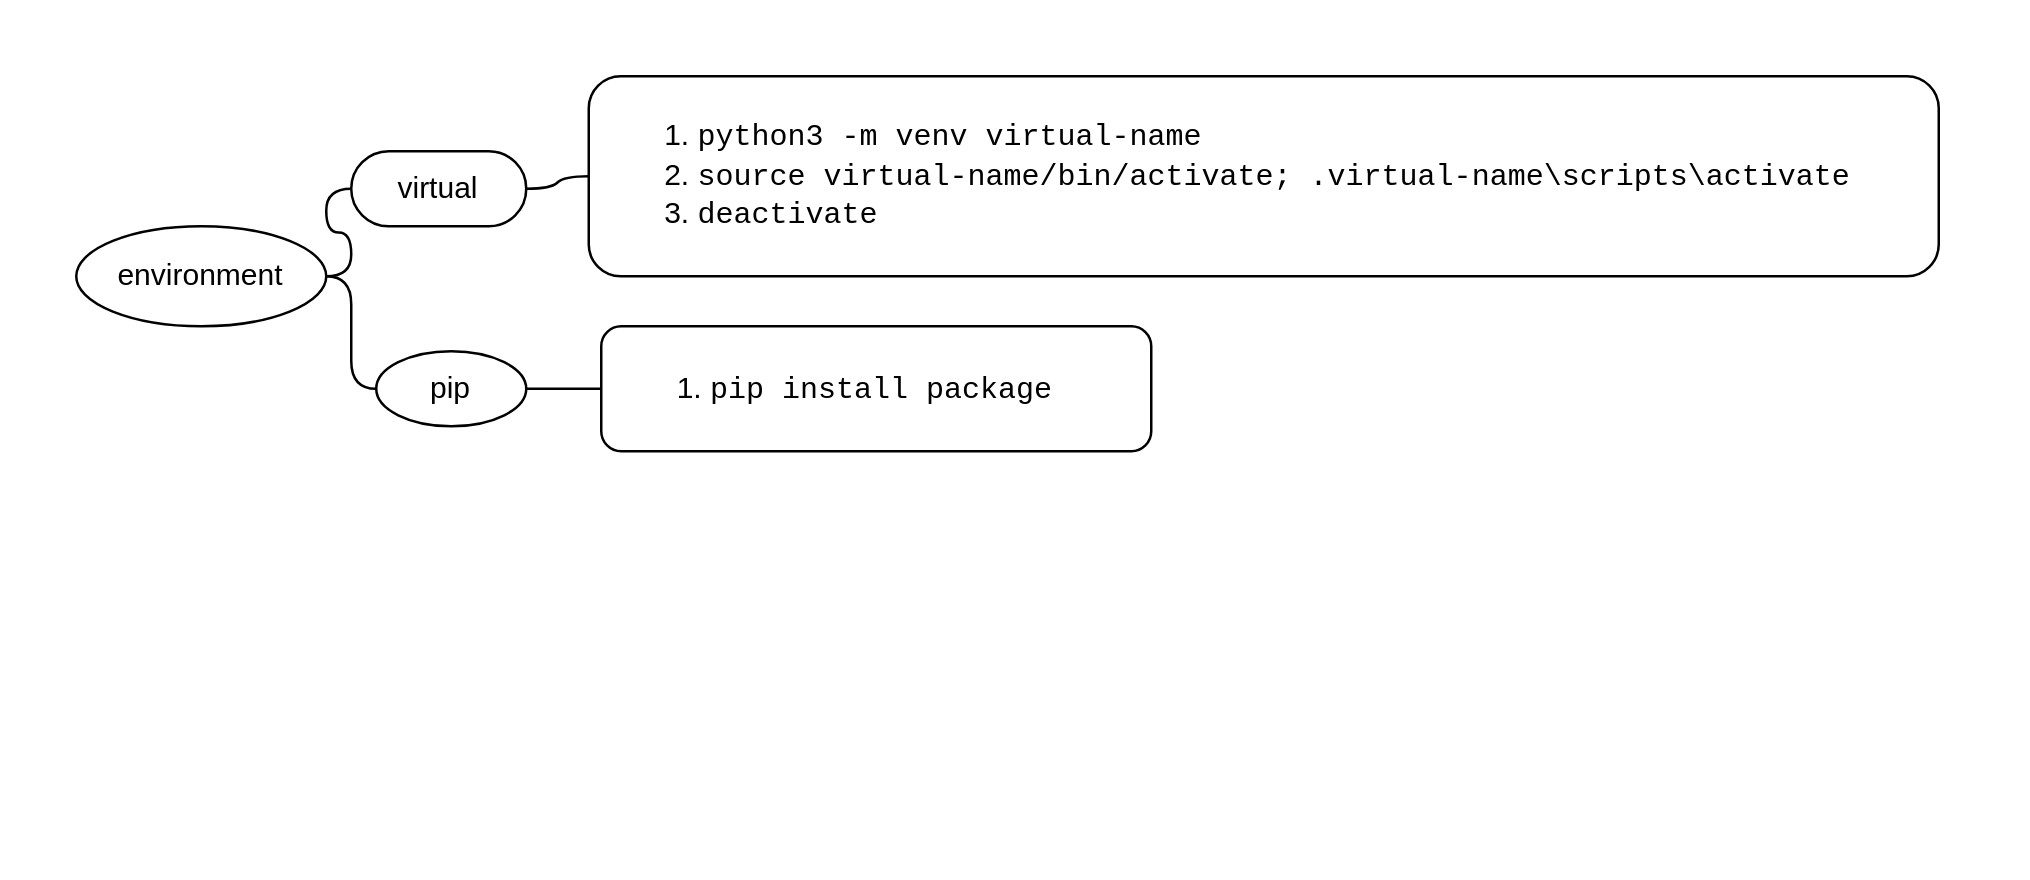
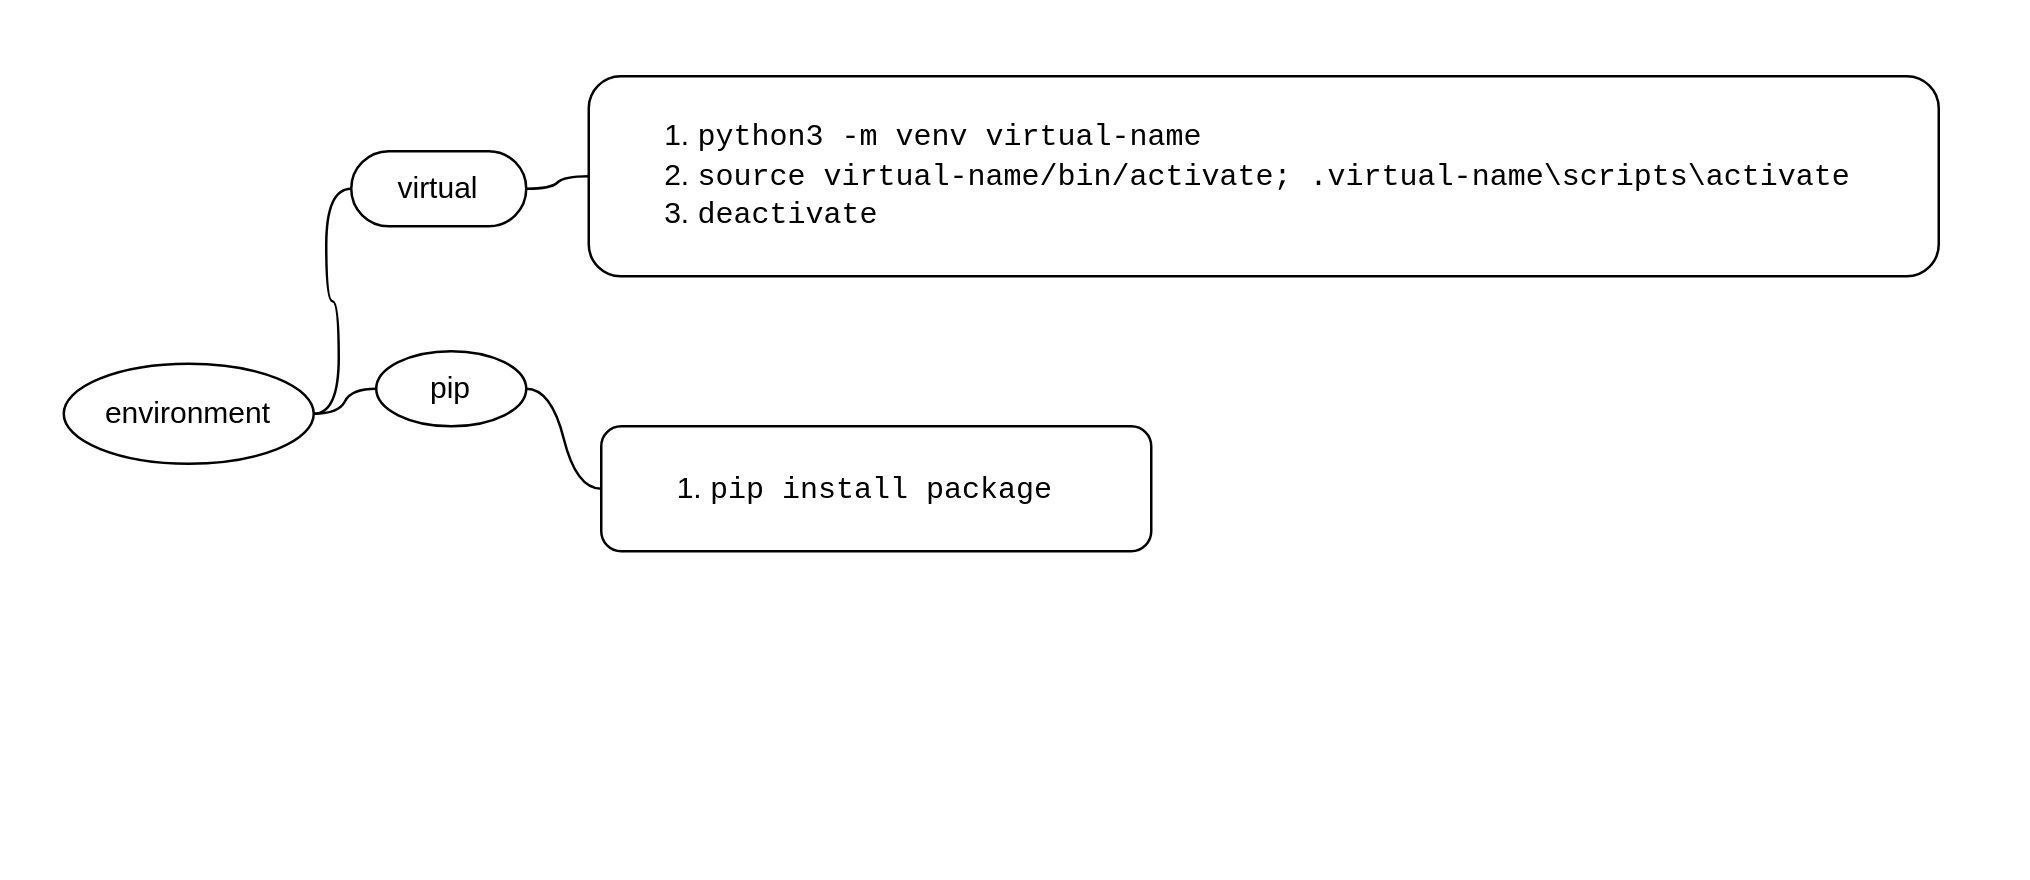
  <mxCell id="0" />
  <mxCell id="1" parent="0" />
  <mxCell id="2" value="" style="swimlane;html=1;startSize=20;horizontal=1;containerType=tree;fillColor=none;strokeColor=none;" parent="1" vertex="1"><mxGeometry x="20" y="20" width="770" height="310" as="geometry" /></mxCell>
  <mxCell id="3" value="" style="edgeStyle=entityRelationEdgeStyle;startArrow=none;endArrow=none;segment=10;curved=1;" parent="2" source="4" target="5" edge="1"><mxGeometry relative="1" as="geometry" /></mxCell>
- <mxCell id="4" value="environment" style="ellipse;whiteSpace=wrap;html=1;align=center;treeFolding=1;treeMoving=1;newEdgeStyle={&quot;edgeStyle&quot;:&quot;entityRelationEdgeStyle&quot;,&quot;startArrow&quot;:&quot;none&quot;,&quot;endArrow&quot;:&quot;none&quot;,&quot;segment&quot;:10,&quot;curved&quot;:1};" parent="2" vertex="1"><mxGeometry x="10" y="70" width="100" height="40" as="geometry" /></mxCell>
+ <mxCell id="4" value="environment" style="ellipse;whiteSpace=wrap;html=1;align=center;treeFolding=1;treeMoving=1;newEdgeStyle={&quot;edgeStyle&quot;:&quot;entityRelationEdgeStyle&quot;,&quot;startArrow&quot;:&quot;none&quot;,&quot;endArrow&quot;:&quot;none&quot;,&quot;segment&quot;:10,&quot;curved&quot;:1};" parent="2" vertex="1"><mxGeometry x="5" y="125" width="100" height="40" as="geometry" /></mxCell>
  <mxCell id="5" value="pip" style="ellipse;whiteSpace=wrap;html=1;arcSize=50;align=center;verticalAlign=middle;strokeWidth=1;autosize=1;spacing=4;treeFolding=1;treeMoving=1;newEdgeStyle={&quot;edgeStyle&quot;:&quot;entityRelationEdgeStyle&quot;,&quot;startArrow&quot;:&quot;none&quot;,&quot;endArrow&quot;:&quot;none&quot;,&quot;segment&quot;:10,&quot;curved&quot;:1};" parent="2" vertex="1"><mxGeometry x="130" y="120" width="60" height="30" as="geometry" /></mxCell>
  <mxCell id="6" value="" style="edgeStyle=entityRelationEdgeStyle;startArrow=none;endArrow=none;segment=10;curved=1;" edge="1" target="7" source="5" parent="2"><mxGeometry relative="1" as="geometry"><mxPoint x="150" y="213" as="sourcePoint" /></mxGeometry></mxCell>
- <mxCell id="7" value="&lt;ol&gt;&lt;li&gt;&lt;font face=&quot;Courier New&quot;&gt;pip install package&lt;/font&gt;&lt;/li&gt;&lt;/ol&gt;" style="whiteSpace=wrap;html=1;rounded=1;arcSize=16;align=left;verticalAlign=middle;strokeWidth=1;autosize=1;spacing=4;treeFolding=1;treeMoving=1;newEdgeStyle={&quot;edgeStyle&quot;:&quot;entityRelationEdgeStyle&quot;,&quot;startArrow&quot;:&quot;none&quot;,&quot;endArrow&quot;:&quot;none&quot;,&quot;segment&quot;:10,&quot;curved&quot;:1};" vertex="1" parent="2"><mxGeometry x="220" y="110" width="220" height="50" as="geometry" /></mxCell>
+ <mxCell id="7" value="&lt;ol&gt;&lt;li&gt;&lt;font face=&quot;Courier New&quot;&gt;pip install package&lt;/font&gt;&lt;/li&gt;&lt;/ol&gt;" style="whiteSpace=wrap;html=1;rounded=1;arcSize=16;align=left;verticalAlign=middle;strokeWidth=1;autosize=1;spacing=4;treeFolding=1;treeMoving=1;newEdgeStyle={&quot;edgeStyle&quot;:&quot;entityRelationEdgeStyle&quot;,&quot;startArrow&quot;:&quot;none&quot;,&quot;endArrow&quot;:&quot;none&quot;,&quot;segment&quot;:10,&quot;curved&quot;:1};" vertex="1" parent="2"><mxGeometry x="220" y="150" width="220" height="50" as="geometry" /></mxCell>
  <mxCell id="8" value="" style="edgeStyle=entityRelationEdgeStyle;startArrow=none;endArrow=none;segment=10;curved=1;" edge="1" target="9" source="4" parent="2"><mxGeometry relative="1" as="geometry"><mxPoint x="150" y="213" as="sourcePoint" /></mxGeometry></mxCell>
  <mxCell id="9" value="virtual" style="whiteSpace=wrap;html=1;rounded=1;arcSize=50;align=center;verticalAlign=middle;strokeWidth=1;autosize=1;spacing=4;treeFolding=1;treeMoving=1;newEdgeStyle={&quot;edgeStyle&quot;:&quot;entityRelationEdgeStyle&quot;,&quot;startArrow&quot;:&quot;none&quot;,&quot;endArrow&quot;:&quot;none&quot;,&quot;segment&quot;:10,&quot;curved&quot;:1};" vertex="1" parent="2"><mxGeometry x="120" y="40" width="70" height="30" as="geometry" /></mxCell>
  <mxCell id="10" value="" style="edgeStyle=entityRelationEdgeStyle;startArrow=none;endArrow=none;segment=10;curved=1;" edge="1" target="11" source="9" parent="2"><mxGeometry relative="1" as="geometry"><mxPoint x="150" y="213" as="sourcePoint" /></mxGeometry></mxCell>
  <mxCell id="11" value="&lt;ol&gt;&lt;li&gt;&lt;font face=&quot;Courier New&quot;&gt;python3 -m venv virtual-name&lt;/font&gt;&lt;/li&gt;&lt;li&gt;&lt;font face=&quot;Courier New&quot;&gt;source virtual-name/bin/activate;&amp;nbsp;.virtual-name\scripts\activate&lt;/font&gt;&lt;/li&gt;&lt;li&gt;&lt;font face=&quot;Courier New&quot;&gt;deactivate&lt;/font&gt;&lt;/li&gt;&lt;/ol&gt;" style="whiteSpace=wrap;html=1;rounded=1;arcSize=16;align=left;verticalAlign=middle;strokeWidth=1;autosize=1;spacing=4;treeFolding=1;treeMoving=1;newEdgeStyle={&quot;edgeStyle&quot;:&quot;entityRelationEdgeStyle&quot;,&quot;startArrow&quot;:&quot;none&quot;,&quot;endArrow&quot;:&quot;none&quot;,&quot;segment&quot;:10,&quot;curved&quot;:1};" vertex="1" parent="2"><mxGeometry x="215" y="10" width="540" height="80" as="geometry" /></mxCell>
